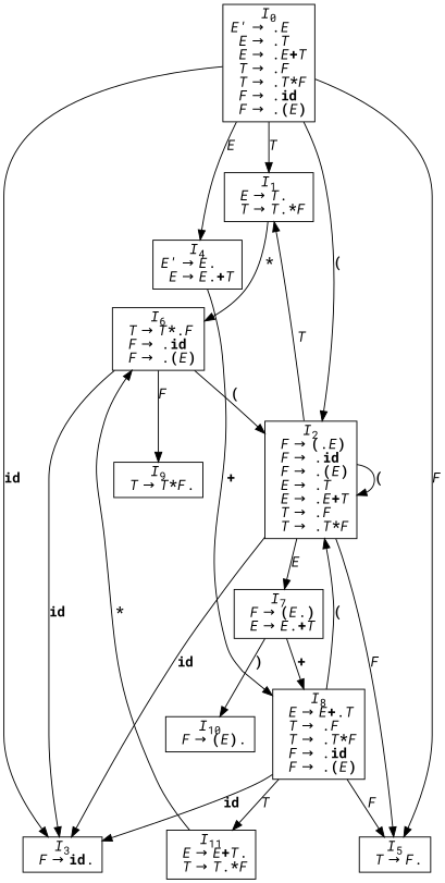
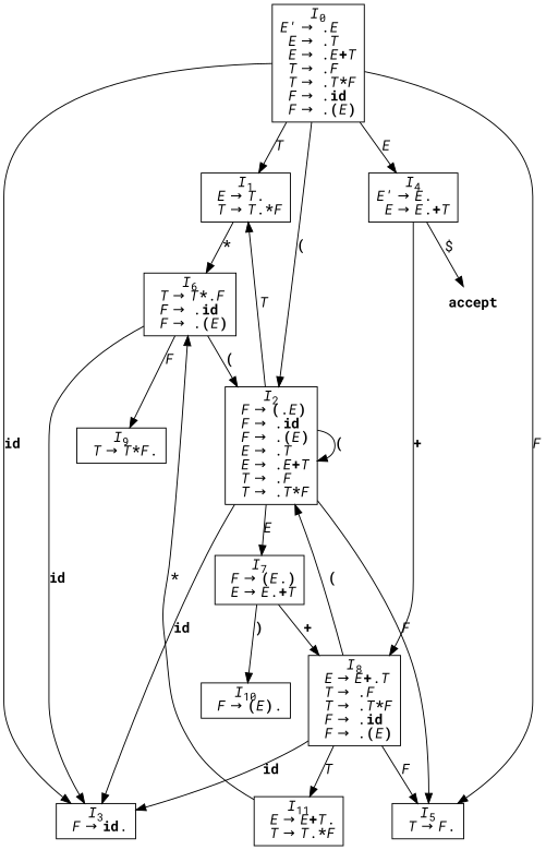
  digraph {
    fontname="Roboto Mono"
    node [shape=record fontname="Roboto Mono"]
    edge [fontname="Roboto Mono"]
    n1 [label=<<I>I</I><SUB>0</SUB><BR/><I>E'</I> &#8594; .<I>E</I><BR ALIGN="LEFT"/><I> E</I> &#8594; .<I>T</I><BR ALIGN="LEFT"/><I> E</I> &#8594; .<I>E</I><B>+</B><I>T</I><BR ALIGN="LEFT"/><I> T</I> &#8594; .<I>F</I><BR ALIGN="LEFT"/><I> T</I> &#8594; .<I>T</I><B>*</B><I>F</I><BR ALIGN="LEFT"/><I> F</I> &#8594; .<B>id</B><BR ALIGN="LEFT"/><I> F</I> &#8594; .<B>(</B><I>E</I><B>)</B><BR ALIGN="LEFT"/>>]
    n2 [label=<<I>I</I><SUB>1</SUB><BR/><I> E</I> &#8594; <I>T</I>.<BR ALIGN="LEFT"/><I> T</I> &#8594; <I>T</I>.<B>*</B><I>F</I><BR ALIGN="LEFT"/>>]
    n3 [label=<<I>I</I><SUB>2</SUB><BR/><I> F</I> &#8594; <B>(</B>.<I>E</I><B>)</B><BR ALIGN="LEFT"/><I> F</I> &#8594; .<B>id</B><BR ALIGN="LEFT"/><I> F</I> &#8594; .<B>(</B><I>E</I><B>)</B><BR ALIGN="LEFT"/><I> E</I> &#8594; .<I>T</I><BR ALIGN="LEFT"/><I> E</I> &#8594; .<I>E</I><B>+</B><I>T</I><BR ALIGN="LEFT"/><I> T</I> &#8594; .<I>F</I><BR ALIGN="LEFT"/><I> T</I> &#8594; .<I>T</I><B>*</B><I>F</I><BR ALIGN="LEFT"/>>]
    n4 [label=<<I>I</I><SUB>3</SUB><BR/><I> F</I> &#8594; <B>id</B>.<BR ALIGN="LEFT"/>>]
    n5 [label=<<I>I</I><SUB>4</SUB><BR/><I>E'</I> &#8594; <I>E</I>.<BR ALIGN="LEFT"/><I> E</I> &#8594; <I>E</I>.<B>+</B><I>T</I><BR ALIGN="LEFT"/>>]
    n6 [label=<<I>I</I><SUB>5</SUB><BR/><I> T</I> &#8594; <I>F</I>.<BR ALIGN="LEFT"/>>]
    n7 [label=<<I>I</I><SUB>6</SUB><BR/><I> T</I> &#8594; <I>T</I><B>*</B>.<I>F</I><BR ALIGN="LEFT"/><I> F</I> &#8594; .<B>id</B><BR ALIGN="LEFT"/><I> F</I> &#8594; .<B>(</B><I>E</I><B>)</B><BR ALIGN="LEFT"/>>]
    n8 [label=<<I>I</I><SUB>7</SUB><BR/><I> F</I> &#8594; <B>(</B><I>E</I>.<B>)</B><BR ALIGN="LEFT"/><I> E</I> &#8594; <I>E</I>.<B>+</B><I>T</I><BR ALIGN="LEFT"/>>]
    n9 [label=<<I>I</I><SUB>8</SUB><BR/><I> E</I> &#8594; <I>E</I><B>+</B>.<I>T</I><BR ALIGN="LEFT"/><I> T</I> &#8594; .<I>F</I><BR ALIGN="LEFT"/><I> T</I> &#8594; .<I>T</I><B>*</B><I>F</I><BR ALIGN="LEFT"/><I> F</I> &#8594; .<B>id</B><BR ALIGN="LEFT"/><I> F</I> &#8594; .<B>(</B><I>E</I><B>)</B><BR ALIGN="LEFT"/>>]
+   n10 [label=<<B>accept</B>> shape=none]
    n11 [label=<<I>I</I><SUB>9</SUB><BR/><I> T</I> &#8594; <I>T</I><B>*</B><I>F</I>.<BR ALIGN="LEFT"/>>]
    n12 [label=<<I>I</I><SUB>10</SUB><BR/><I> F</I> &#8594; <B>(</B><I>E</I><B>)</B>.<BR ALIGN="LEFT"/>>]
    n13 [label=<<I>I</I><SUB>11</SUB><BR/><I> E</I> &#8594; <I>E</I><B>+</B><I>T</I>.<BR ALIGN="LEFT"/><I> T</I> &#8594; <I>T</I>.<B>*</B><I>F</I><BR ALIGN="LEFT"/>>]
    n1 -> n2 [label=<<I>T</I>>]
    n1 -> n3 [label=<<B>(</B>>]
    n1 -> n4 [label=<<B>id</B>>]
    n1 -> n5 [label=<<I>E</I>>]
    n1 -> n6 [label=<<I>F</I>>]
    n2 -> n7 [label=<<B>*</B>>]
    n3 -> n2 [label=<<I>T</I>>]
    n3 -> n3 [label=<<B>(</B>>]
    n3 -> n4 [label=<<B>id</B>>]
    n3 -> n6 [label=<<I>F</I>>]
    n3 -> n8 [label=<<I>E</I>>]
    n5 -> n9 [label=<<B>+</B>>]
+   n5 -> n10 [label="$"]
    n7 -> n3 [label=<<B>(</B>>]
    n7 -> n4 [label=<<B>id</B>>]
    n7 -> n11 [label=<<I>F</I>>]
    n8 -> n9 [label=<<B>+</B>>]
    n8 -> n12 [label=<<B>)</B>>]
    n9 -> n3 [label=<<B>(</B>>]
    n9 -> n4 [label=<<B>id</B>>]
    n9 -> n6 [label=<<I>F</I>>]
    n9 -> n13 [label=<<I>T</I>>]
    n13 -> n7 [label=<<B>*</B>>]
  }
